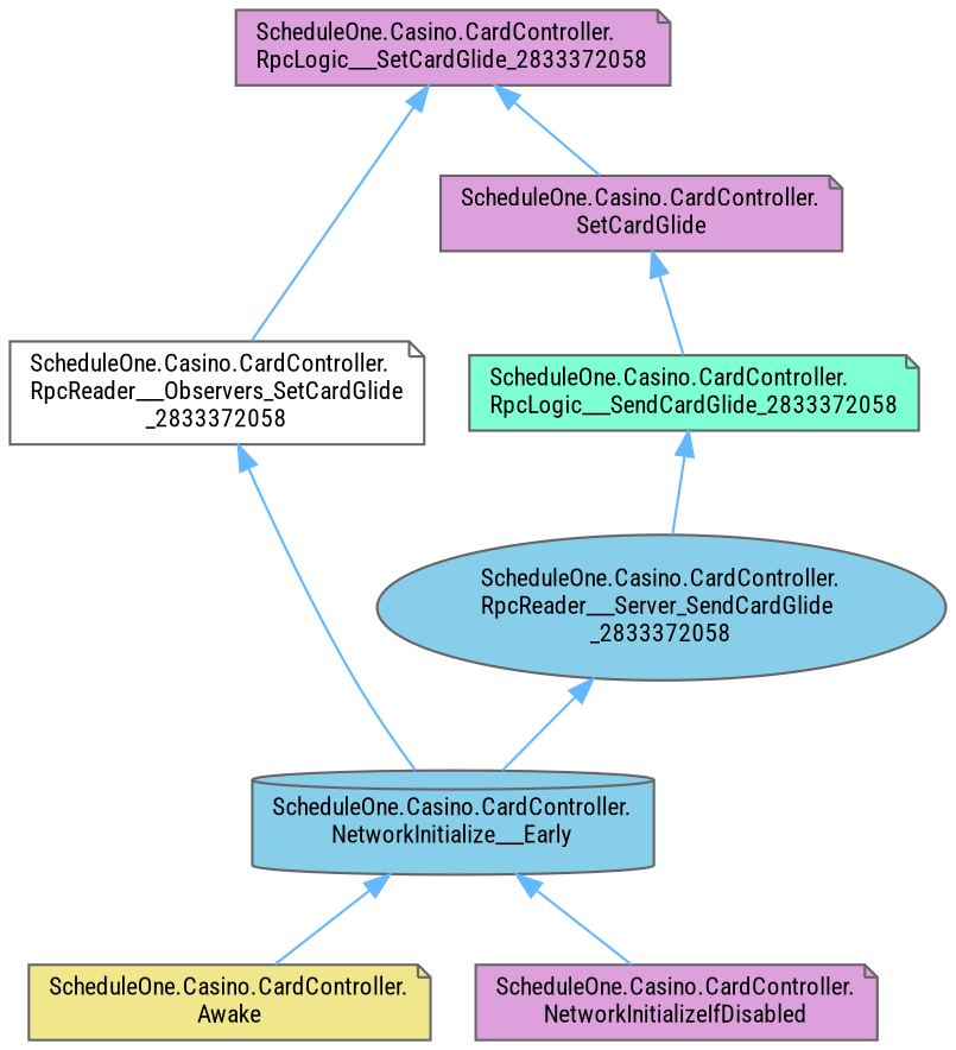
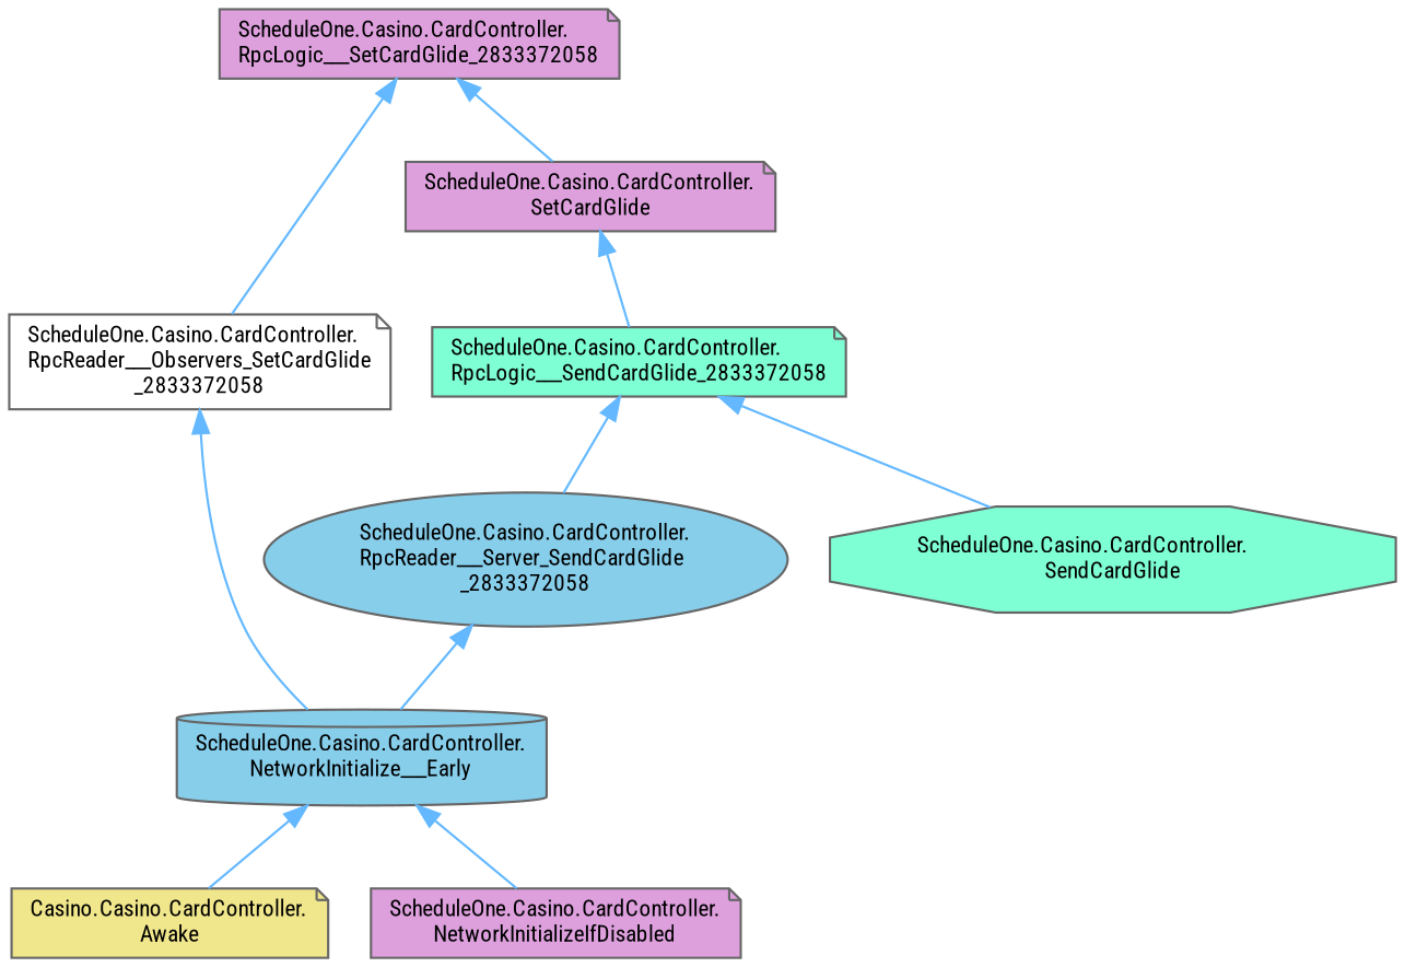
  digraph {
    fontname="Roboto Condensed"
    rankdir=TB
    node [color=grey40 fillcolor=plum fontname="Roboto Condensed" fontsize=10 shape=note style=filled]
    edge [color=steelblue1 dir=back fontname="Roboto Condensed" fontsize=10 labelfontname=Helvetica labelfontsize=10 style=solid]
    n1 [color=gray40 fontcolor=black height=0.2 label="ScheduleOne.Casino.CardController.\lRpcLogic___SetCardGlide_2833372058" width=0.4]
    n2 [fillcolor=white height=0.2 label="ScheduleOne.Casino.CardController.\lRpcReader___Observers_SetCardGlide\l_2833372058" width=0.4]
    n3 [height=0.2 label="ScheduleOne.Casino.CardController.\lSetCardGlide" width=0.4]
    n4 [fillcolor=skyblue height=0.2 label="ScheduleOne.Casino.CardController.\lNetworkInitialize___Early" shape=cylinder width=0.4]
    n5 [fillcolor=aquamarine height=0.2 label="ScheduleOne.Casino.CardController.\lRpcLogic___SendCardGlide_2833372058" width=0.4]
-   n6 [fillcolor=khaki height=0.2 label="ScheduleOne.Casino.CardController.\lAwake" width=0.4]
+   n6 [fillcolor=khaki height=0.2 label="Casino.Casino.CardController.\lAwake" width=0.4]
    n7 [height=0.2 label="ScheduleOne.Casino.CardController.\lNetworkInitializeIfDisabled" width=0.4]
    n8 [fillcolor=skyblue height=0.2 label="ScheduleOne.Casino.CardController.\lRpcReader___Server_SendCardGlide\l_2833372058" shape=ellipse width=0.4]
+   n9 [fillcolor=aquamarine height=0.2 label="ScheduleOne.Casino.CardController.\lSendCardGlide" shape=octagon width=0.4]
    n1 -> n2
    n1 -> n3
    n2 -> n4
    n3 -> n5
    n4 -> n6
    n4 -> n7
    n5 -> n8
+   n5 -> n9
    n8 -> n4
  }
